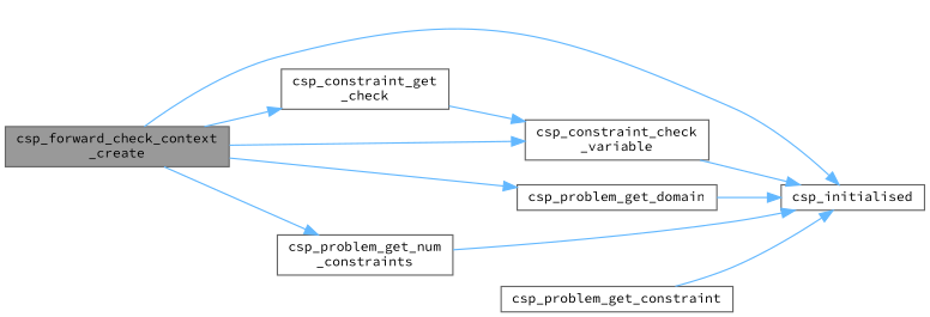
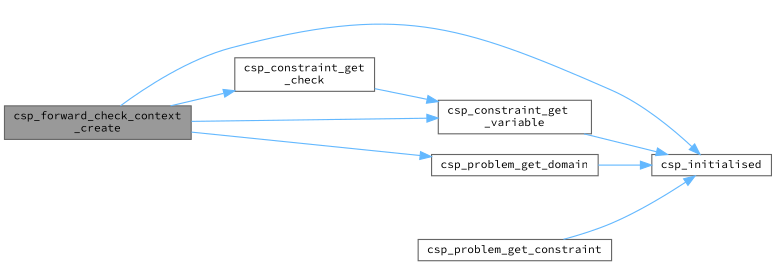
  digraph {
    fontname="Source Code Pro"
    rankdir=LR
    node [color=grey40 fillcolor=white fontname="Source Code Pro" fontsize=10 shape=box style=filled]
    edge [color=steelblue1 fontname="Source Code Pro" fontsize=10 labelfontname=Roboto labelfontsize=10 style=solid]
    n1 [color=gray40 fillcolor=grey60 fontcolor=black height=0.2 label="csp_forward_check_context\l_create" width=0.4]
    n2 [height=0.2 label=csp_initialised width=0.4]
    n3 [height=0.2 label="csp_constraint_get\l_check" width=0.4]
-   n4 [height=0.2 label="csp_constraint_check\l_variable" width=0.4]
+   n4 [height=0.2 label="csp_constraint_get\l_variable" width=0.4]
    n5 [height=0.2 label=csp_problem_get_domain width=0.4]
-   n6 [height=0.2 label="csp_problem_get_num\l_constraints" width=0.4]
    n7 [height=0.2 label=csp_problem_get_constraint width=0.4]
    n1 -> n2
    n1 -> n3
    n1 -> n4
    n1 -> n5
-   n1 -> n6
    n3 -> n4
    n4 -> n2
    n5 -> n2
-   n6 -> n2
    n7 -> n2
  }
